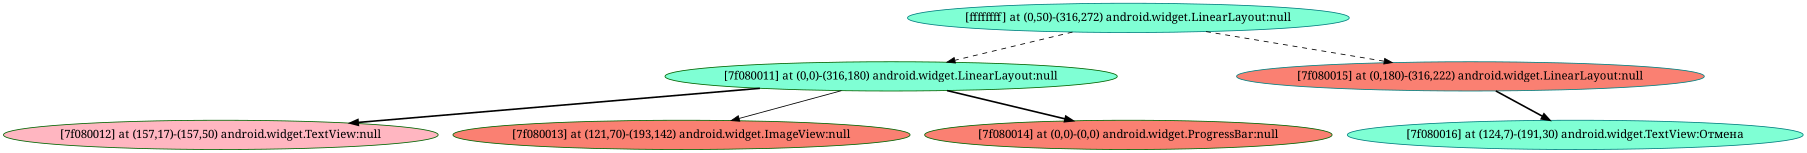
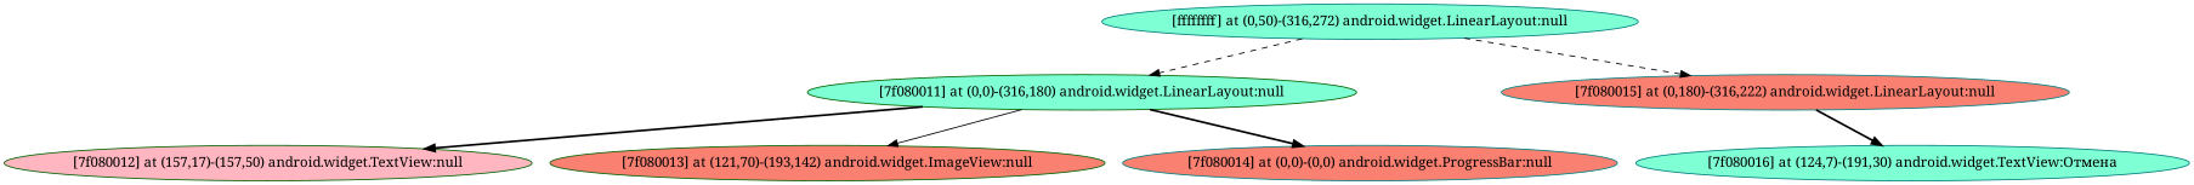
  strict digraph {
    fontname="Noto Serif"
    node [style=filled fillcolor=aquamarine color=teal fontname="Noto Serif"]
    edge [style=bold fontname="Noto Serif"]
    n1 [label="[ffffffff] at (0,50)-(316,272) android.widget.LinearLayout:null"]
    n2 [label="[7f080011] at (0,0)-(316,180) android.widget.LinearLayout:null" color=darkgreen]
    n3 [label="[7f080015] at (0,180)-(316,222) android.widget.LinearLayout:null" fillcolor=salmon]
    n4 [label="[7f080012] at (157,17)-(157,50) android.widget.TextView:null" fillcolor=lightpink color=darkgreen]
    n5 [label="[7f080013] at (121,70)-(193,142) android.widget.ImageView:null" fillcolor=salmon color=darkgreen]
-   n6 [label="[7f080014] at (0,0)-(0,0) android.widget.ProgressBar:null" fillcolor=salmon color=darkgreen]
+   n6 [label="[7f080014] at (0,0)-(0,0) android.widget.ProgressBar:null" fillcolor=salmon]
    n7 [label="[7f080016] at (124,7)-(191,30) android.widget.TextView:Отмена"]
    n1 -> n2 [style=dashed]
    n1 -> n3 [style=dashed]
    n2 -> n4
    n2 -> n5 [style=solid]
    n2 -> n6
    n3 -> n7
  }
